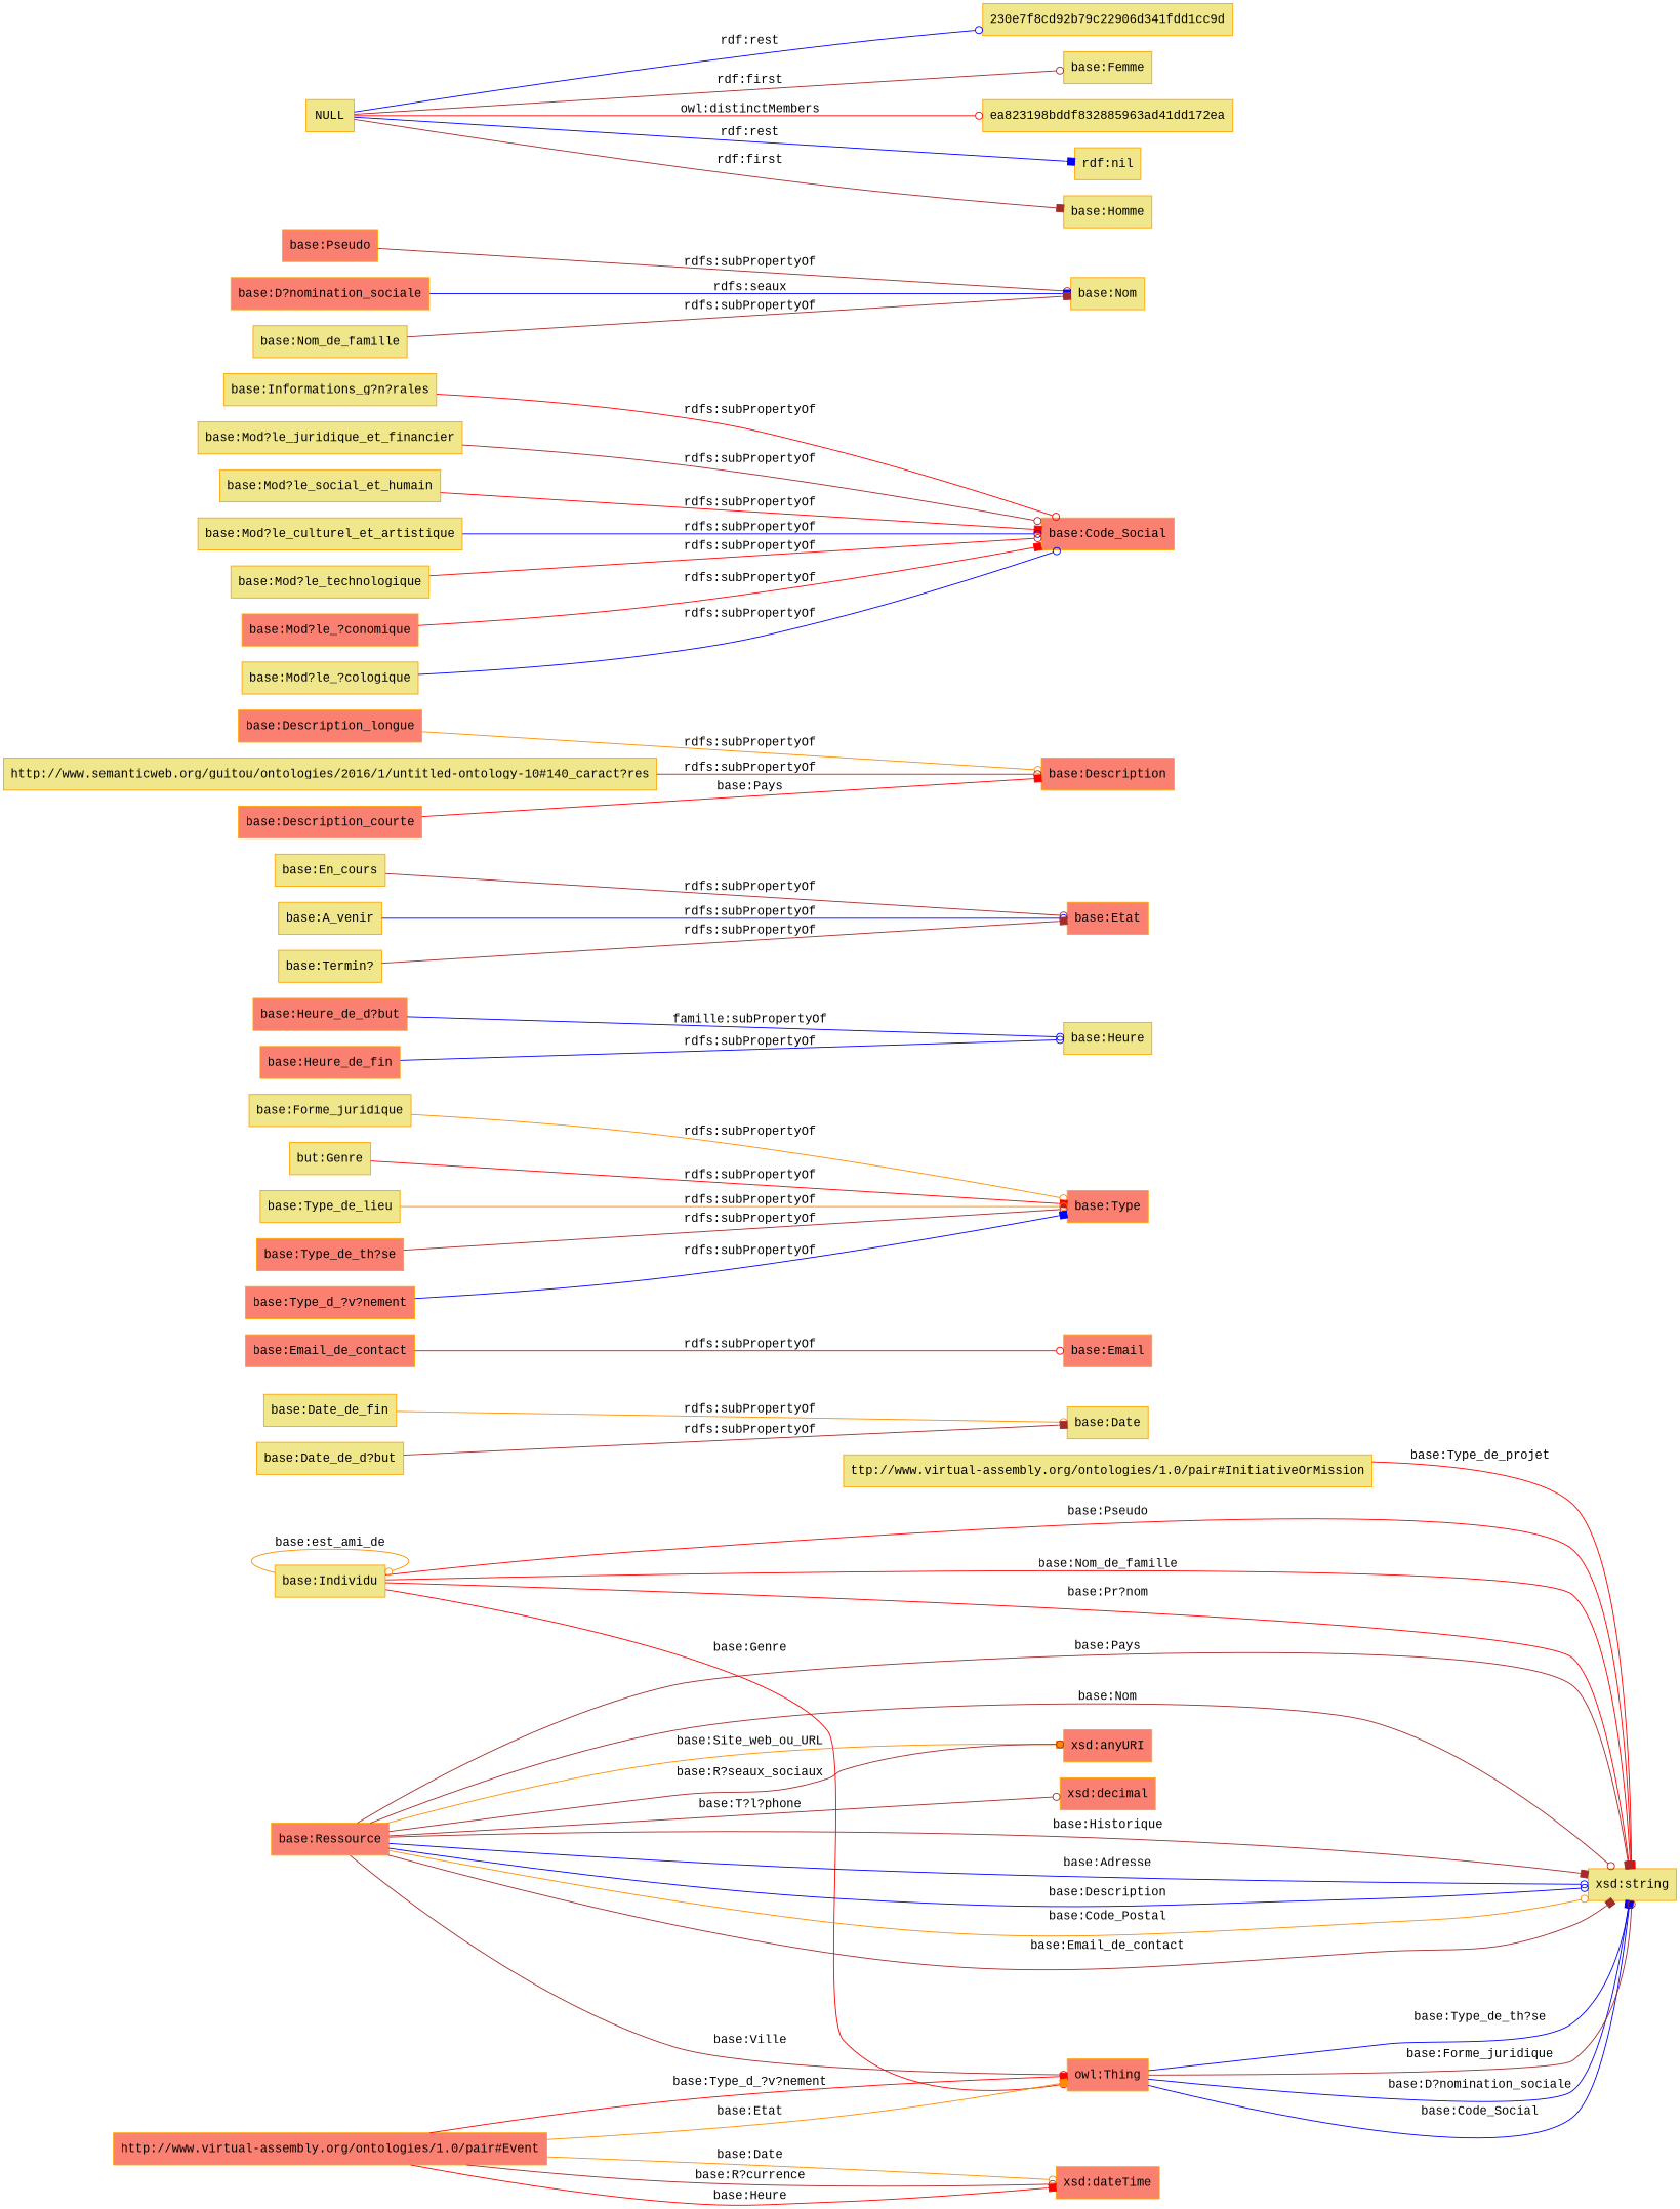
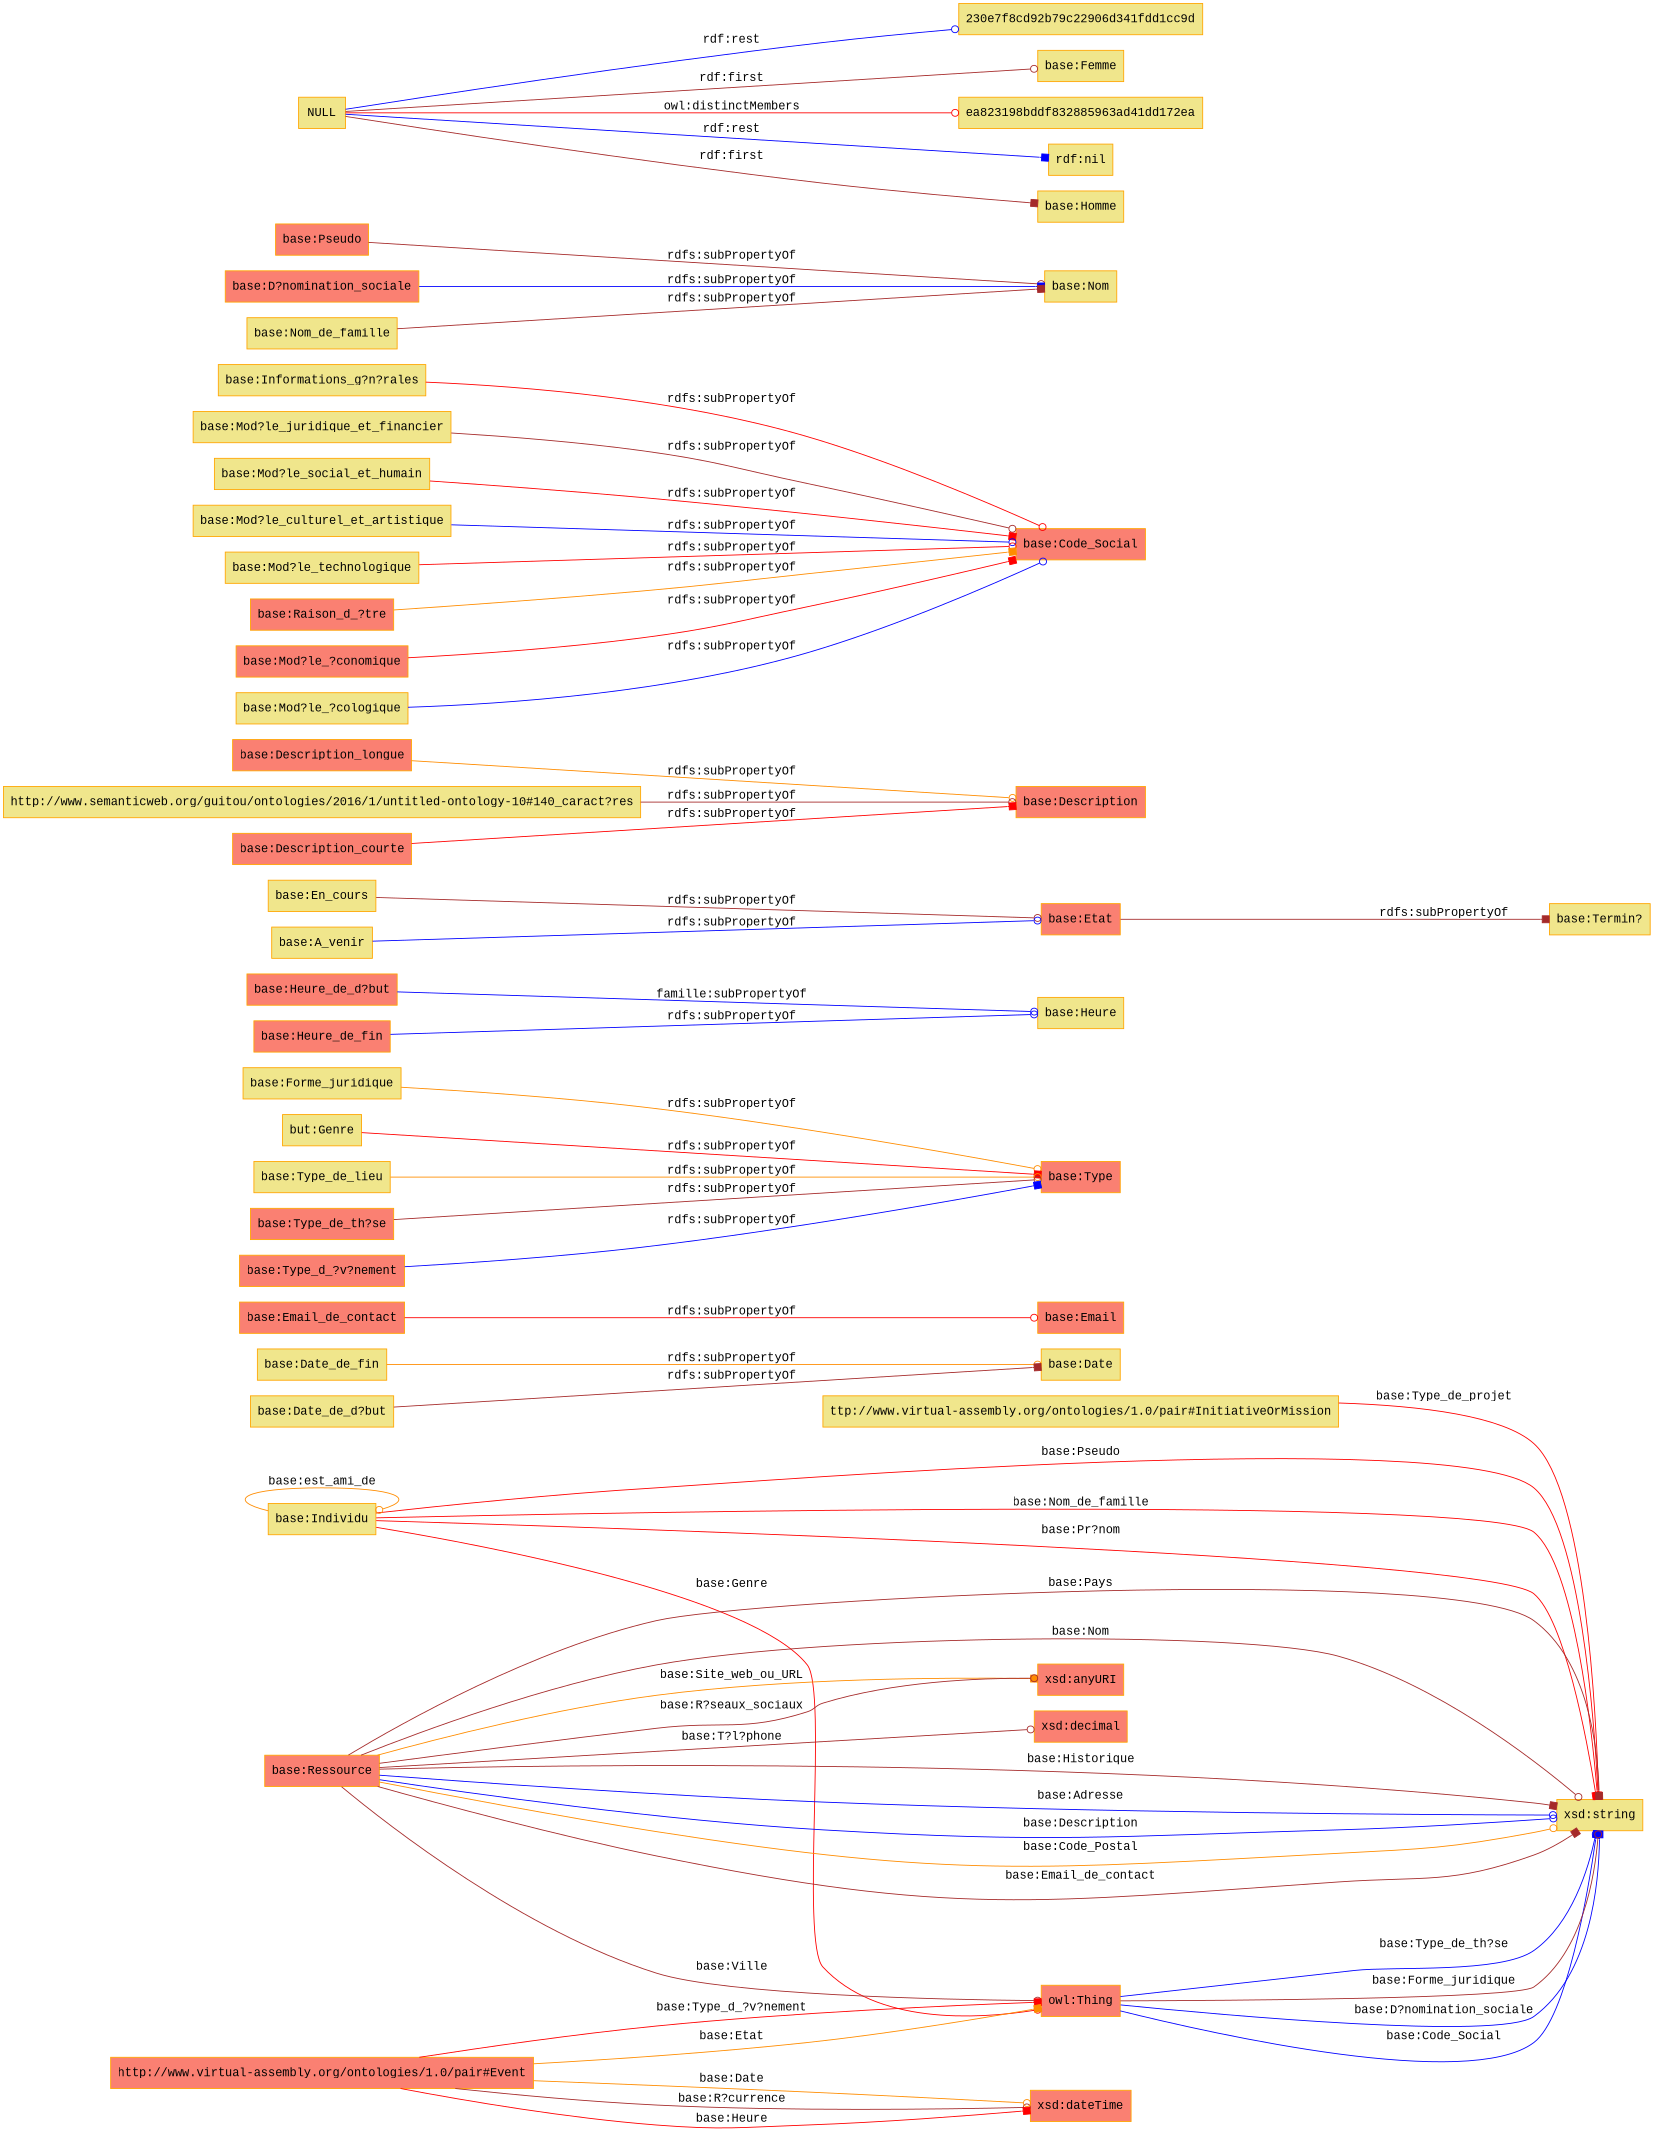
  digraph {
    fontname="Liberation Mono"
    rankdir=LR
    node [color=orange fillcolor=khaki fontname="Liberation Mono" shape=rectangle style=filled]
    edge [arrowhead=odot color=brown fontname="Liberation Mono"]
    "ttp://www.virtual-assembly.org/ontologies/1.0/pair#InitiativeOrMission"
    "xsd:string"
    "base:Individu"
    "owl:Thing" [fillcolor=salmon]
    "base:Ressource" [fillcolor=salmon]
    "xsd:anyURI" [fillcolor=salmon]
    "xsd:decimal" [fillcolor=salmon]
    "http://www.virtual-assembly.org/ontologies/1.0/pair#Event" [fillcolor=salmon]
    "xsd:dateTime" [fillcolor=salmon]
    "base:Date_de_fin"
    "base:Date"
    "base:Email_de_contact" [fillcolor=salmon]
    "base:Email" [fillcolor=salmon]
    "base:Type" [fillcolor=salmon]
    "base:Forme_juridique"
    "base:Heure_de_d?but" [fillcolor=salmon]
    "base:Heure"
    "base:Etat" [fillcolor=salmon]
    "base:En_cours"
    "base:Description_longue" [fillcolor=salmon]
    "base:Description" [fillcolor=salmon]
    "base:A_venir"
    "base:Code_Social" [fillcolor=salmon]
    "base:Informations_g?n?rales"
    n25 [label="but:Genre"]
    "base:Mod?le_juridique_et_financier"
    "base:Pseudo" [fillcolor=salmon]
    "base:Nom"
    "base:Mod?le_social_et_humain"
    "base:D?nomination_sociale" [fillcolor=salmon]
    "http://www.semanticweb.org/guitou/ontologies/2016/1/untitled-ontology-10#140_caract?res"
    NULL
    "230e7f8cd92b79c22906d341fdd1cc9d"
    "base:Femme"
    ea823198bddf832885963ad41dd172ea
    "rdf:nil"
    "base:Homme"
    "base:Type_de_lieu"
    "base:Heure_de_fin" [fillcolor=salmon]
    "base:Mod?le_culturel_et_artistique"
    "base:Mod?le_technologique"
    "base:Termin?"
+   "base:Raison_d_?tre" [fillcolor=salmon]
    "base:Type_de_th?se" [fillcolor=salmon]
    "base:Date_de_d?but"
    "base:Mod?le_?conomique" [fillcolor=salmon]
    "base:Description_courte" [fillcolor=salmon]
    "base:Mod?le_?cologique"
    "base:Nom_de_famille"
    "base:Type_d_?v?nement" [fillcolor=salmon]
    "ttp://www.virtual-assembly.org/ontologies/1.0/pair#InitiativeOrMission" -> "xsd:string" [arrowhead=box color=red label="base:Type_de_projet"]
    "base:Individu" -> "xsd:string" [arrowhead=box color=red label="base:Pseudo"]
    "base:Individu" -> "xsd:string" [arrowhead=box color=red label="base:Nom_de_famille"]
    "base:Individu" -> "xsd:string" [arrowhead=box color=red label="base:Pr?nom"]
    "base:Individu" -> "base:Individu" [color=darkorange label="base:est_ami_de"]
    "base:Individu" -> "owl:Thing" [color=red label="base:Genre"]
    "owl:Thing" -> "xsd:string" [arrowhead=box color=blue label="base:D?nomination_sociale"]
    "owl:Thing" -> "xsd:string" [arrowhead=box color=blue label="base:Code_Social"]
    "owl:Thing" -> "xsd:string" [color=blue label="base:Type_de_th?se"]
    "owl:Thing" -> "xsd:string" [label="base:Forme_juridique"]
    "base:Ressource" -> "xsd:string" [arrowhead=box label="base:Historique"]
    "base:Ressource" -> "xsd:string" [color=blue label="base:Adresse"]
    "base:Ressource" -> "xsd:string" [color=blue label="base:Description"]
    "base:Ressource" -> "xsd:string" [color=darkorange label="base:Code_Postal"]
    "base:Ressource" -> "xsd:string" [arrowhead=box label="base:Email_de_contact"]
    "base:Ressource" -> "xsd:string" [arrowhead=box label="base:Pays"]
    "base:Ressource" -> "xsd:string" [label="base:Nom"]
    "base:Ressource" -> "owl:Thing" [label="base:Ville"]
    "base:Ressource" -> "xsd:anyURI" [arrowhead=box color=darkorange label="base:Site_web_ou_URL"]
    "base:Ressource" -> "xsd:anyURI" [label="base:R?seaux_sociaux"]
    "base:Ressource" -> "xsd:decimal" [label="base:T?l?phone"]
    "http://www.virtual-assembly.org/ontologies/1.0/pair#Event" -> "owl:Thing" [arrowhead=box color=red label="base:Type_d_?v?nement"]
    "http://www.virtual-assembly.org/ontologies/1.0/pair#Event" -> "owl:Thing" [arrowhead=box color=darkorange label="base:Etat"]
    "http://www.virtual-assembly.org/ontologies/1.0/pair#Event" -> "xsd:dateTime" [label="base:R?currence"]
    "http://www.virtual-assembly.org/ontologies/1.0/pair#Event" -> "xsd:dateTime" [arrowhead=box color=red label="base:Heure"]
    "http://www.virtual-assembly.org/ontologies/1.0/pair#Event" -> "xsd:dateTime" [color=darkorange label="base:Date"]
    "base:Date_de_fin" -> "base:Date" [color=darkorange label="rdfs:subPropertyOf"]
    "base:Email_de_contact" -> "base:Email" [color=red label="rdfs:subPropertyOf"]
    "base:Forme_juridique" -> "base:Type" [color=darkorange label="rdfs:subPropertyOf"]
    "base:Heure_de_d?but" -> "base:Heure" [color=blue label="famille:subPropertyOf"]
    "base:En_cours" -> "base:Etat" [label="rdfs:subPropertyOf"]
    "base:Description_longue" -> "base:Description" [color=darkorange label="rdfs:subPropertyOf"]
    "base:A_venir" -> "base:Etat" [color=blue label="rdfs:subPropertyOf"]
    "base:Informations_g?n?rales" -> "base:Code_Social" [color=red label="rdfs:subPropertyOf"]
    n25 -> "base:Type" [arrowhead=box color=red label="rdfs:subPropertyOf"]
    "base:Mod?le_juridique_et_financier" -> "base:Code_Social" [label="rdfs:subPropertyOf"]
    "base:Pseudo" -> "base:Nom" [label="rdfs:subPropertyOf"]
    "base:Mod?le_social_et_humain" -> "base:Code_Social" [arrowhead=box color=red label="rdfs:subPropertyOf"]
-   "base:D?nomination_sociale" -> "base:Nom" [arrowhead=box color=blue label="rdfs:seaux"]
+   "base:D?nomination_sociale" -> "base:Nom" [arrowhead=box color=blue label="rdfs:subPropertyOf"]
    "http://www.semanticweb.org/guitou/ontologies/2016/1/untitled-ontology-10#140_caract?res" -> "base:Description" [label="rdfs:subPropertyOf"]
    NULL -> "230e7f8cd92b79c22906d341fdd1cc9d" [color=blue label="rdf:rest"]
    NULL -> "base:Femme" [label="rdf:first"]
    NULL -> ea823198bddf832885963ad41dd172ea [color=red label="owl:distinctMembers"]
    NULL -> "rdf:nil" [arrowhead=box color=blue label="rdf:rest"]
    NULL -> "base:Homme" [arrowhead=box label="rdf:first"]
    "base:Type_de_lieu" -> "base:Type" [color=darkorange label="rdfs:subPropertyOf"]
    "base:Heure_de_fin" -> "base:Heure" [color=blue label="rdfs:subPropertyOf"]
    "base:Mod?le_culturel_et_artistique" -> "base:Code_Social" [color=blue label="rdfs:subPropertyOf"]
    "base:Mod?le_technologique" -> "base:Code_Social" [color=red label="rdfs:subPropertyOf"]
-   "base:Termin?" -> "base:Etat" [arrowhead=box label="rdfs:subPropertyOf"]
+   "base:Etat" -> "base:Termin?" [arrowhead=box label="rdfs:subPropertyOf"]
+   "base:Raison_d_?tre" -> "base:Code_Social" [arrowhead=box color=darkorange label="rdfs:subPropertyOf"]
    "base:Type_de_th?se" -> "base:Type" [label="rdfs:subPropertyOf"]
    "base:Date_de_d?but" -> "base:Date" [arrowhead=box label="rdfs:subPropertyOf"]
    "base:Mod?le_?conomique" -> "base:Code_Social" [arrowhead=box color=red label="rdfs:subPropertyOf"]
-   "base:Description_courte" -> "base:Description" [arrowhead=box color=red label="base:Pays"]
+   "base:Description_courte" -> "base:Description" [arrowhead=box color=red label="rdfs:subPropertyOf"]
    "base:Mod?le_?cologique" -> "base:Code_Social" [color=blue label="rdfs:subPropertyOf"]
    "base:Nom_de_famille" -> "base:Nom" [arrowhead=box label="rdfs:subPropertyOf"]
    "base:Type_d_?v?nement" -> "base:Type" [arrowhead=box color=blue label="rdfs:subPropertyOf"]
  }
